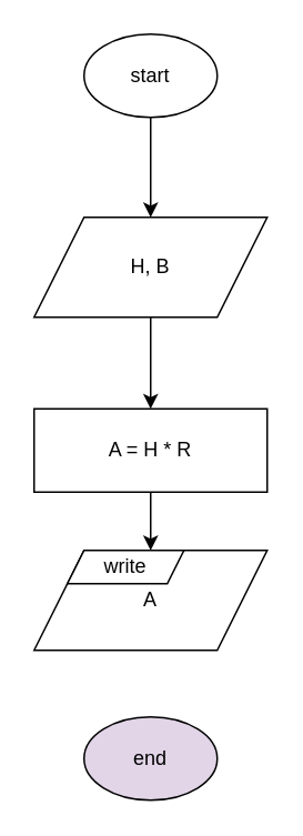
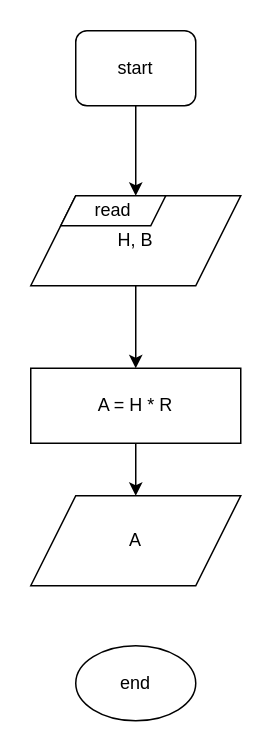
  <mxCell id="0" />
  <mxCell id="1" parent="0" />
  <mxCell id="2" value="" style="edgeStyle=orthogonalEdgeStyle;rounded=0;orthogonalLoop=1;jettySize=auto;html=1;" edge="1" parent="1" source="3" target="5"><mxGeometry relative="1" as="geometry" /></mxCell>
- <mxCell id="3" value="start" style="ellipse;whiteSpace=wrap;html=1;" vertex="1" parent="1"><mxGeometry x="50" y="20" width="80" height="50" as="geometry" /></mxCell>
+ <mxCell id="3" value="start" style="whiteSpace=wrap;html=1;rounded=1;" vertex="1" parent="1"><mxGeometry x="50" y="20" width="80" height="50" as="geometry" /></mxCell>
  <mxCell id="4" value="" style="edgeStyle=orthogonalEdgeStyle;rounded=0;orthogonalLoop=1;jettySize=auto;html=1;" edge="1" parent="1" source="5" target="8"><mxGeometry relative="1" as="geometry" /></mxCell>
  <mxCell id="5" value="H, B" style="shape=parallelogram;perimeter=parallelogramPerimeter;whiteSpace=wrap;html=1;fixedSize=1;size=30;" vertex="1" parent="1"><mxGeometry x="20" y="130" width="140" height="60" as="geometry" /></mxCell>
+ <mxCell id="6" value="read" style="shape=parallelogram;perimeter=parallelogramPerimeter;whiteSpace=wrap;html=1;fixedSize=1;size=10;" vertex="1" parent="1"><mxGeometry x="40" y="130" width="70" height="20" as="geometry" /></mxCell>
  <mxCell id="7" style="edgeStyle=orthogonalEdgeStyle;rounded=0;orthogonalLoop=1;jettySize=auto;html=1;entryX=0.5;entryY=0;entryDx=0;entryDy=0;" edge="1" parent="1" source="8" target="9"><mxGeometry relative="1" as="geometry" /></mxCell>
  <mxCell id="8" value="A = H * R" style="whiteSpace=wrap;html=1;" vertex="1" parent="1"><mxGeometry x="20" y="245" width="140" height="50" as="geometry" /></mxCell>
  <mxCell id="9" value="A" style="shape=parallelogram;perimeter=parallelogramPerimeter;whiteSpace=wrap;html=1;fixedSize=1;size=30;" vertex="1" parent="1"><mxGeometry x="20" y="330" width="140" height="60" as="geometry" /></mxCell>
- <mxCell id="10" value="write" style="shape=parallelogram;perimeter=parallelogramPerimeter;whiteSpace=wrap;html=1;fixedSize=1;size=10;" vertex="1" parent="1"><mxGeometry x="40" y="330" width="70" height="20" as="geometry" /></mxCell>
- <mxCell id="11" value="end" style="ellipse;whiteSpace=wrap;html=1;fillColor=#e1d5e7;" vertex="1" parent="1"><mxGeometry x="50" y="430" width="80" height="50" as="geometry" /></mxCell>
+ <mxCell id="11" value="end" style="ellipse;whiteSpace=wrap;html=1;" vertex="1" parent="1"><mxGeometry x="50" y="430" width="80" height="50" as="geometry" /></mxCell>
